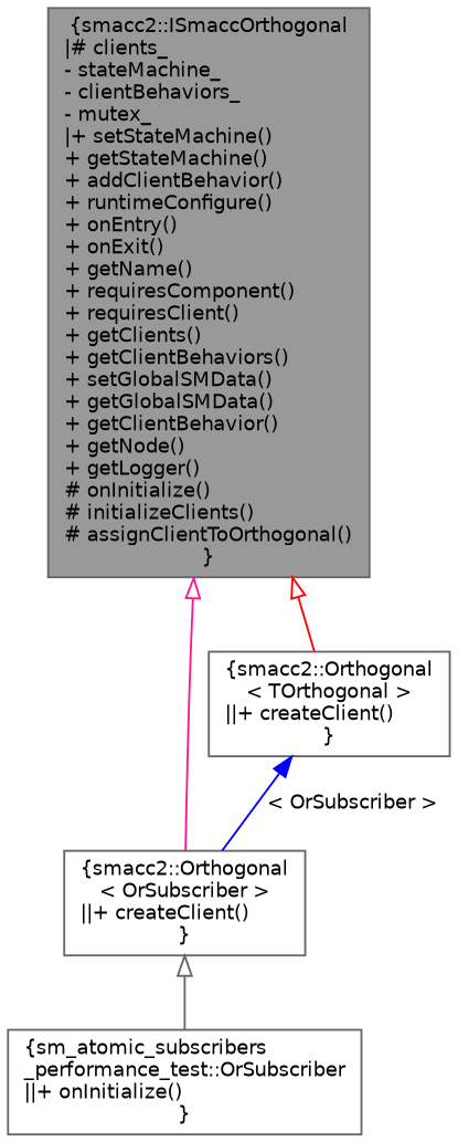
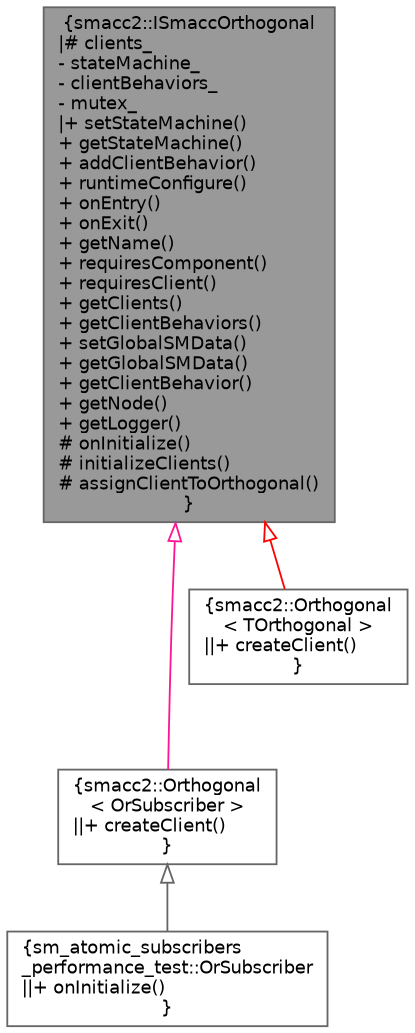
  digraph {
    node [color=gray40 fillcolor=white fontname=Helvetica fontsize=10 shape=box style=filled]
    edge [arrowtail=onormal dir=back fontname=Helvetica fontsize=10 labelfontname=Helvetica labelfontsize=10 style=solid]
    n1 [fillcolor=grey60 fontcolor=black height=0.2 label="{smacc2::ISmaccOrthogonal\n|# clients_\l- stateMachine_\l- clientBehaviors_\l- mutex_\l|+ setStateMachine()\l+ getStateMachine()\l+ addClientBehavior()\l+ runtimeConfigure()\l+ onEntry()\l+ onExit()\l+ getName()\l+ requiresComponent()\l+ requiresClient()\l+ getClients()\l+ getClientBehaviors()\l+ setGlobalSMData()\l+ getGlobalSMData()\l+ getClientBehavior()\l+ getNode()\l+ getLogger()\l# onInitialize()\l# initializeClients()\l# assignClientToOrthogonal()\l}" width=0.4]
    n2 [height=0.2 label="{smacc2::Orthogonal\l\< OrSubscriber \>\n||+ createClient()\l}" width=0.4]
    n3 [height=0.2 label="{smacc2::Orthogonal\l\< TOrthogonal \>\n||+ createClient()\l}" width=0.4]
    n4 [height=0.2 label="{sm_atomic_subscribers\l_performance_test::OrSubscriber\n||+ onInitialize()\l}" width=0.4]
    n1 -> n2 [color=deeppink]
    n1 -> n3 [color=red]
    n2 -> n4 [color=gray40]
-   n3 -> n2 [color=blue label=" \< OrSubscriber \>" arrowtail=""]
  }
